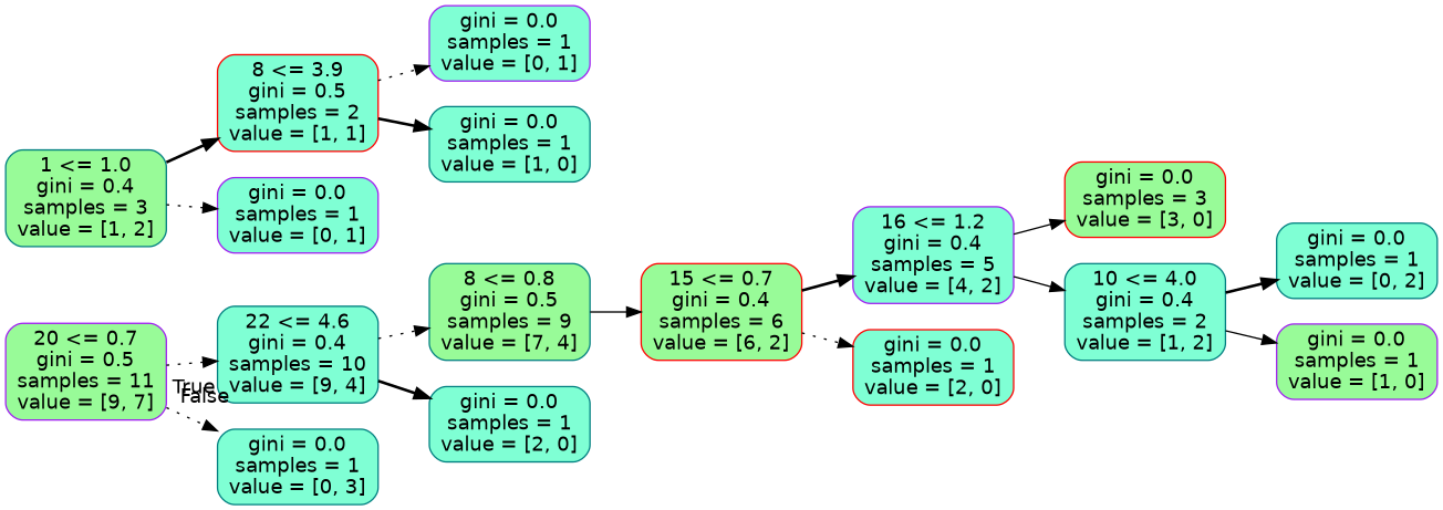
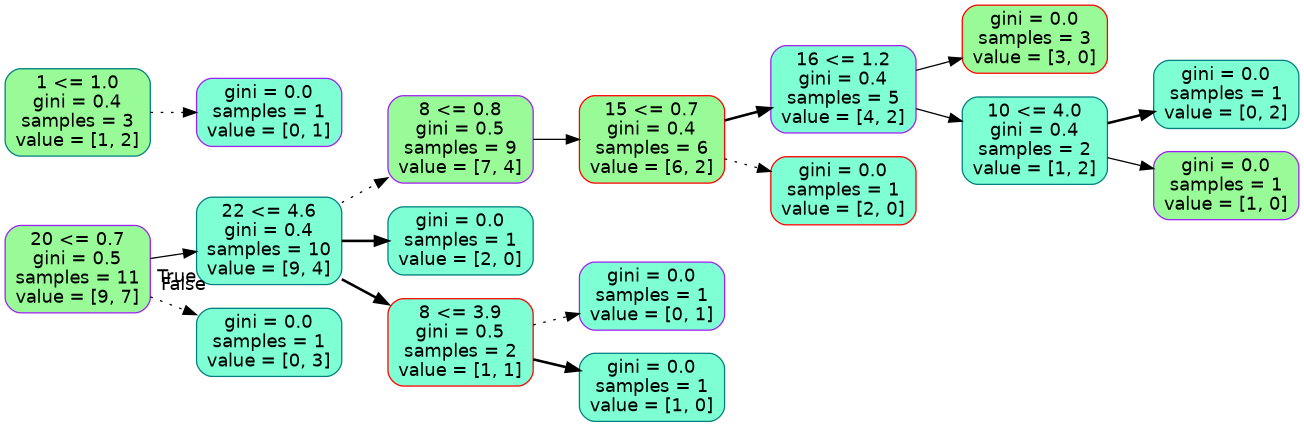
  digraph {
    rankdir=LR
    node [color=teal fillcolor=aquamarine fontname=helvetica shape=box style="rounded,filled"]
    edge [fontname=helvetica style=solid]
    n1 [color=purple fillcolor=palegreen label="20 <= 0.7\ngini = 0.5\nsamples = 11\nvalue = [9, 7]"]
    n2 [label="22 <= 4.6\ngini = 0.4\nsamples = 10\nvalue = [9, 4]"]
    n3 [label="gini = 0.0\nsamples = 1\nvalue = [0, 3]"]
-   n4 [fillcolor=palegreen label="8 <= 0.8\ngini = 0.5\nsamples = 9\nvalue = [7, 4]"]
+   n4 [color=purple fillcolor=palegreen label="8 <= 0.8\ngini = 0.5\nsamples = 9\nvalue = [7, 4]"]
    n5 [label="gini = 0.0\nsamples = 1\nvalue = [2, 0]"]
    n6 [color=red fillcolor=palegreen label="15 <= 0.7\ngini = 0.4\nsamples = 6\nvalue = [6, 2]"]
    n7 [color=purple label="16 <= 1.2\ngini = 0.4\nsamples = 5\nvalue = [4, 2]"]
    n8 [color=red label="gini = 0.0\nsamples = 1\nvalue = [2, 0]"]
    n9 [fillcolor=palegreen label="1 <= 1.0\ngini = 0.4\nsamples = 3\nvalue = [1, 2]"]
    n10 [color=red label="8 <= 3.9\ngini = 0.5\nsamples = 2\nvalue = [1, 1]"]
    n11 [color=purple label="gini = 0.0\nsamples = 1\nvalue = [0, 1]"]
    n12 [color=red fillcolor=palegreen label="gini = 0.0\nsamples = 3\nvalue = [3, 0]"]
    n13 [label="10 <= 4.0\ngini = 0.4\nsamples = 2\nvalue = [1, 2]"]
    n14 [label="gini = 0.0\nsamples = 1\nvalue = [0, 2]"]
    n15 [color=purple fillcolor=palegreen label="gini = 0.0\nsamples = 1\nvalue = [1, 0]"]
    n16 [color=purple label="gini = 0.0\nsamples = 1\nvalue = [0, 1]"]
    n17 [label="gini = 0.0\nsamples = 1\nvalue = [1, 0]"]
-   n1 -> n2 [headlabel=True labelangle=45 labeldistance=2.5 style=dotted]
+   n1 -> n2 [headlabel=True labelangle=45 labeldistance=2.5]
    n1 -> n3 [headlabel=False labelangle=-45 labeldistance=2.5 style=dotted]
    n2 -> n4 [style=dotted]
    n2 -> n5 [style=bold]
    n4 -> n6
    n6 -> n7 [style=bold]
    n6 -> n8 [style=dotted]
    n7 -> n12
    n7 -> n13
-   n9 -> n10 [style=bold]
+   n2 -> n10 [style=bold]
    n9 -> n11 [style=dotted]
    n10 -> n16 [style=dotted]
    n10 -> n17 [style=bold]
    n13 -> n14 [style=bold]
    n13 -> n15
  }
